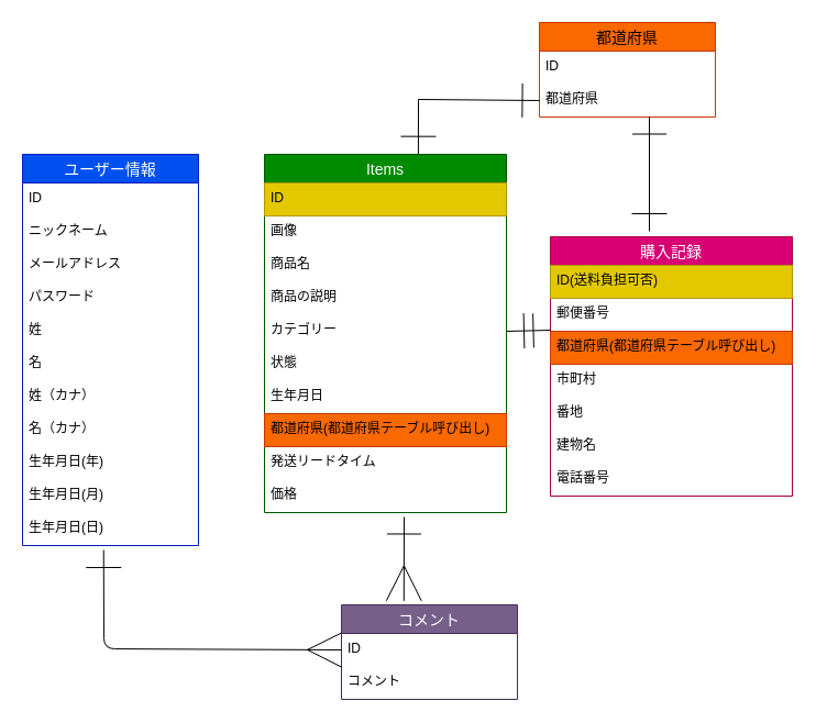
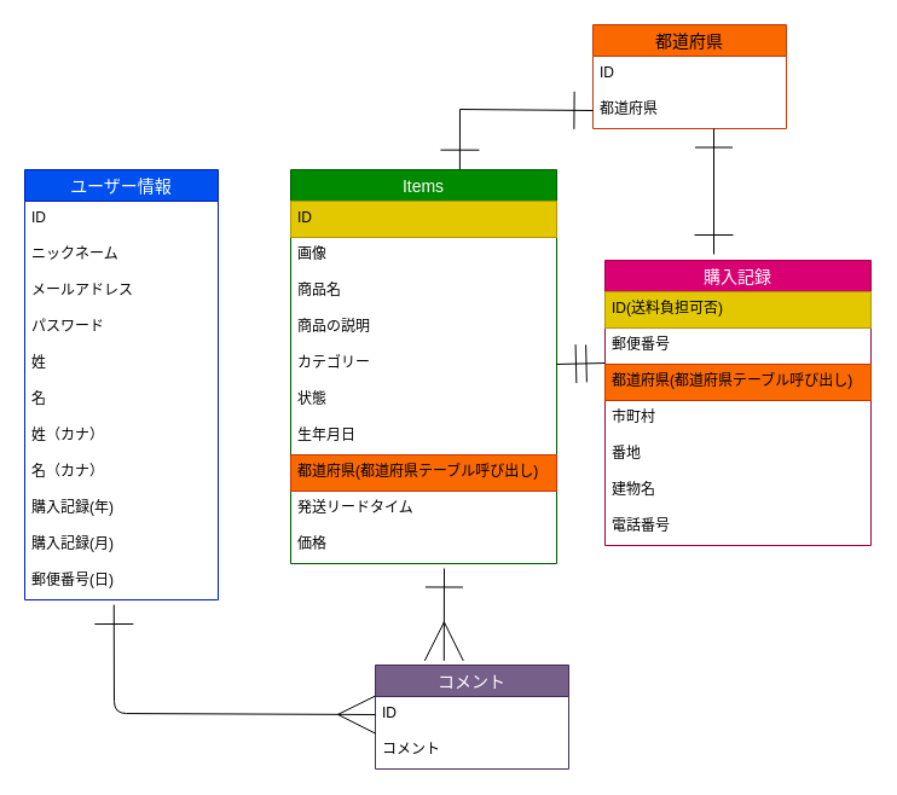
  <mxCell id="0" />
  <mxCell id="1" parent="0" />
  <mxCell id="2" value="ユーザー情報" style="swimlane;fontStyle=0;childLayout=stackLayout;horizontal=1;startSize=26;horizontalStack=0;resizeParent=1;resizeParentMax=0;resizeLast=0;collapsible=1;marginBottom=0;align=center;fontSize=14;fillColor=#0050ef;fontColor=#ffffff;strokeColor=#001DBC;" parent="1" vertex="1"><mxGeometry x="20" y="140" width="160" height="356" as="geometry" /></mxCell>
  <mxCell id="3" value="ID   " style="text;strokeColor=none;fillColor=none;spacingLeft=4;spacingRight=4;overflow=hidden;rotatable=0;points=[[0,0.5],[1,0.5]];portConstraint=eastwest;fontSize=12;" parent="2" vertex="1"><mxGeometry y="26" width="160" height="30" as="geometry" /></mxCell>
  <mxCell id="4" value="ニックネーム   " style="text;strokeColor=none;fillColor=none;spacingLeft=4;spacingRight=4;overflow=hidden;rotatable=0;points=[[0,0.5],[1,0.5]];portConstraint=eastwest;fontSize=12;" parent="2" vertex="1"><mxGeometry y="56" width="160" height="30" as="geometry" /></mxCell>
  <mxCell id="5" value="メールアドレス" style="text;strokeColor=none;fillColor=none;spacingLeft=4;spacingRight=4;overflow=hidden;rotatable=0;points=[[0,0.5],[1,0.5]];portConstraint=eastwest;fontSize=12;" parent="2" vertex="1"><mxGeometry y="86" width="160" height="30" as="geometry" /></mxCell>
  <mxCell id="6" value="パスワード  " style="text;strokeColor=none;fillColor=none;spacingLeft=4;spacingRight=4;overflow=hidden;rotatable=0;points=[[0,0.5],[1,0.5]];portConstraint=eastwest;fontSize=12;" parent="2" vertex="1"><mxGeometry y="116" width="160" height="30" as="geometry" /></mxCell>
  <mxCell id="7" value="姓" style="text;strokeColor=none;fillColor=none;spacingLeft=4;spacingRight=4;overflow=hidden;rotatable=0;points=[[0,0.5],[1,0.5]];portConstraint=eastwest;fontSize=12;" parent="2" vertex="1"><mxGeometry y="146" width="160" height="30" as="geometry" /></mxCell>
  <mxCell id="8" value="名" style="text;strokeColor=none;fillColor=none;spacingLeft=4;spacingRight=4;overflow=hidden;rotatable=0;points=[[0,0.5],[1,0.5]];portConstraint=eastwest;fontSize=12;" parent="2" vertex="1"><mxGeometry y="176" width="160" height="30" as="geometry" /></mxCell>
  <mxCell id="9" value="姓（カナ）" style="text;strokeColor=none;fillColor=none;spacingLeft=4;spacingRight=4;overflow=hidden;rotatable=0;points=[[0,0.5],[1,0.5]];portConstraint=eastwest;fontSize=12;" parent="2" vertex="1"><mxGeometry y="206" width="160" height="30" as="geometry" /></mxCell>
  <mxCell id="10" value="名（カナ）" style="text;strokeColor=none;fillColor=none;spacingLeft=4;spacingRight=4;overflow=hidden;rotatable=0;points=[[0,0.5],[1,0.5]];portConstraint=eastwest;fontSize=12;" parent="2" vertex="1"><mxGeometry y="236" width="160" height="30" as="geometry" /></mxCell>
- <mxCell id="11" value="生年月日(年)" style="text;strokeColor=none;fillColor=none;spacingLeft=4;spacingRight=4;overflow=hidden;rotatable=0;points=[[0,0.5],[1,0.5]];portConstraint=eastwest;fontSize=12;" parent="2" vertex="1"><mxGeometry y="266" width="160" height="30" as="geometry" /></mxCell>
- <mxCell id="12" value="生年月日(月)" style="text;strokeColor=none;fillColor=none;spacingLeft=4;spacingRight=4;overflow=hidden;rotatable=0;points=[[0,0.5],[1,0.5]];portConstraint=eastwest;fontSize=12;" parent="2" vertex="1"><mxGeometry y="296" width="160" height="30" as="geometry" /></mxCell>
- <mxCell id="13" value="生年月日(日)" style="text;strokeColor=none;fillColor=none;spacingLeft=4;spacingRight=4;overflow=hidden;rotatable=0;points=[[0,0.5],[1,0.5]];portConstraint=eastwest;fontSize=12;" parent="2" vertex="1"><mxGeometry y="326" width="160" height="30" as="geometry" /></mxCell>
+ <mxCell id="11" value="購入記録(年)" style="text;strokeColor=none;fillColor=none;spacingLeft=4;spacingRight=4;overflow=hidden;rotatable=0;points=[[0,0.5],[1,0.5]];portConstraint=eastwest;fontSize=12;" parent="2" vertex="1"><mxGeometry y="266" width="160" height="30" as="geometry" /></mxCell>
+ <mxCell id="12" value="購入記録(月)" style="text;strokeColor=none;fillColor=none;spacingLeft=4;spacingRight=4;overflow=hidden;rotatable=0;points=[[0,0.5],[1,0.5]];portConstraint=eastwest;fontSize=12;" parent="2" vertex="1"><mxGeometry y="296" width="160" height="30" as="geometry" /></mxCell>
+ <mxCell id="13" value="郵便番号(日)" style="text;strokeColor=none;fillColor=none;spacingLeft=4;spacingRight=4;overflow=hidden;rotatable=0;points=[[0,0.5],[1,0.5]];portConstraint=eastwest;fontSize=12;" parent="2" vertex="1"><mxGeometry y="326" width="160" height="30" as="geometry" /></mxCell>
  <mxCell id="14" value="Items" style="swimlane;fontStyle=0;childLayout=stackLayout;horizontal=1;startSize=26;horizontalStack=0;resizeParent=1;resizeParentMax=0;resizeLast=0;collapsible=1;marginBottom=0;align=center;fontSize=14;fillColor=#008a00;fontColor=#ffffff;strokeColor=#005700;" parent="1" vertex="1"><mxGeometry x="240" y="140" width="220" height="326" as="geometry" /></mxCell>
  <mxCell id="15" value="ID" style="text;strokeColor=#B09500;fillColor=#e3c800;spacingLeft=4;spacingRight=4;overflow=hidden;rotatable=0;points=[[0,0.5],[1,0.5]];portConstraint=eastwest;fontSize=12;fontColor=#000000;" parent="14" vertex="1"><mxGeometry y="26" width="220" height="30" as="geometry" /></mxCell>
  <mxCell id="16" value="画像 " style="text;strokeColor=none;fillColor=none;spacingLeft=4;spacingRight=4;overflow=hidden;rotatable=0;points=[[0,0.5],[1,0.5]];portConstraint=eastwest;fontSize=12;" parent="14" vertex="1"><mxGeometry y="56" width="220" height="30" as="geometry" /></mxCell>
  <mxCell id="17" value="商品名" style="text;strokeColor=none;fillColor=none;spacingLeft=4;spacingRight=4;overflow=hidden;rotatable=0;points=[[0,0.5],[1,0.5]];portConstraint=eastwest;fontSize=12;" parent="14" vertex="1"><mxGeometry y="86" width="220" height="30" as="geometry" /></mxCell>
  <mxCell id="18" value="商品の説明" style="text;strokeColor=none;fillColor=none;spacingLeft=4;spacingRight=4;overflow=hidden;rotatable=0;points=[[0,0.5],[1,0.5]];portConstraint=eastwest;fontSize=12;" parent="14" vertex="1"><mxGeometry y="116" width="220" height="30" as="geometry" /></mxCell>
  <mxCell id="19" value="カテゴリー" style="text;strokeColor=none;fillColor=none;spacingLeft=4;spacingRight=4;overflow=hidden;rotatable=0;points=[[0,0.5],[1,0.5]];portConstraint=eastwest;fontSize=12;" parent="14" vertex="1"><mxGeometry y="146" width="220" height="30" as="geometry" /></mxCell>
  <mxCell id="20" value="状態" style="text;strokeColor=none;fillColor=none;spacingLeft=4;spacingRight=4;overflow=hidden;rotatable=0;points=[[0,0.5],[1,0.5]];portConstraint=eastwest;fontSize=12;" parent="14" vertex="1"><mxGeometry y="176" width="220" height="30" as="geometry" /></mxCell>
  <mxCell id="21" value="生年月日" style="text;strokeColor=none;fillColor=none;spacingLeft=4;spacingRight=4;overflow=hidden;rotatable=0;points=[[0,0.5],[1,0.5]];portConstraint=eastwest;fontSize=12;" parent="14" vertex="1"><mxGeometry y="206" width="220" height="30" as="geometry" /></mxCell>
  <mxCell id="22" value="都道府県(都道府県テーブル呼び出し)" style="text;strokeColor=#C73500;fillColor=#fa6800;spacingLeft=4;spacingRight=4;overflow=hidden;rotatable=0;points=[[0,0.5],[1,0.5]];portConstraint=eastwest;fontSize=12;fontColor=#000000;" parent="14" vertex="1"><mxGeometry y="236" width="220" height="30" as="geometry" /></mxCell>
  <mxCell id="23" value="発送リードタイム" style="text;strokeColor=none;fillColor=none;spacingLeft=4;spacingRight=4;overflow=hidden;rotatable=0;points=[[0,0.5],[1,0.5]];portConstraint=eastwest;fontSize=12;" parent="14" vertex="1"><mxGeometry y="266" width="220" height="30" as="geometry" /></mxCell>
  <mxCell id="24" value="価格" style="text;strokeColor=none;fillColor=none;spacingLeft=4;spacingRight=4;overflow=hidden;rotatable=0;points=[[0,0.5],[1,0.5]];portConstraint=eastwest;fontSize=12;" parent="14" vertex="1"><mxGeometry y="296" width="220" height="30" as="geometry" /></mxCell>
  <mxCell id="25" value="購入記録" style="swimlane;fontStyle=0;childLayout=stackLayout;horizontal=1;startSize=26;horizontalStack=0;resizeParent=1;resizeParentMax=0;resizeLast=0;collapsible=1;marginBottom=0;align=center;fontSize=14;fillColor=#d80073;fontColor=#ffffff;strokeColor=#A50040;" parent="1" vertex="1"><mxGeometry x="500" y="215" width="220" height="236" as="geometry" /></mxCell>
  <mxCell id="26" value="ID(送料負担可否)" style="text;strokeColor=#B09500;fillColor=#e3c800;spacingLeft=4;spacingRight=4;overflow=hidden;rotatable=0;points=[[0,0.5],[1,0.5]];portConstraint=eastwest;fontSize=12;fontColor=#000000;" parent="25" vertex="1"><mxGeometry y="26" width="220" height="30" as="geometry" /></mxCell>
  <mxCell id="27" value="郵便番号" style="text;strokeColor=none;fillColor=none;spacingLeft=4;spacingRight=4;overflow=hidden;rotatable=0;points=[[0,0.5],[1,0.5]];portConstraint=eastwest;fontSize=12;" parent="25" vertex="1"><mxGeometry y="56" width="220" height="30" as="geometry" /></mxCell>
  <mxCell id="28" value="都道府県(都道府県テーブル呼び出し)" style="text;strokeColor=#C73500;fillColor=#fa6800;spacingLeft=4;spacingRight=4;overflow=hidden;rotatable=0;points=[[0,0.5],[1,0.5]];portConstraint=eastwest;fontSize=12;fontColor=#000000;" parent="25" vertex="1"><mxGeometry y="86" width="220" height="30" as="geometry" /></mxCell>
  <mxCell id="29" value="市町村" style="text;strokeColor=none;fillColor=none;spacingLeft=4;spacingRight=4;overflow=hidden;rotatable=0;points=[[0,0.5],[1,0.5]];portConstraint=eastwest;fontSize=12;" parent="25" vertex="1"><mxGeometry y="116" width="220" height="30" as="geometry" /></mxCell>
  <mxCell id="30" value="番地" style="text;strokeColor=none;fillColor=none;spacingLeft=4;spacingRight=4;overflow=hidden;rotatable=0;points=[[0,0.5],[1,0.5]];portConstraint=eastwest;fontSize=12;" parent="25" vertex="1"><mxGeometry y="146" width="220" height="30" as="geometry" /></mxCell>
  <mxCell id="31" value="建物名" style="text;strokeColor=none;fillColor=none;spacingLeft=4;spacingRight=4;overflow=hidden;rotatable=0;points=[[0,0.5],[1,0.5]];portConstraint=eastwest;fontSize=12;" parent="25" vertex="1"><mxGeometry y="176" width="220" height="30" as="geometry" /></mxCell>
  <mxCell id="32" value="電話番号" style="text;strokeColor=none;fillColor=none;spacingLeft=4;spacingRight=4;overflow=hidden;rotatable=0;points=[[0,0.5],[1,0.5]];portConstraint=eastwest;fontSize=12;" parent="25" vertex="1"><mxGeometry y="206" width="220" height="30" as="geometry" /></mxCell>
  <mxCell id="33" value="コメント" style="swimlane;fontStyle=0;childLayout=stackLayout;horizontal=1;startSize=26;horizontalStack=0;resizeParent=1;resizeParentMax=0;resizeLast=0;collapsible=1;marginBottom=0;align=center;fontSize=14;fillColor=#76608a;strokeColor=#432D57;fontColor=#ffffff;" parent="1" vertex="1"><mxGeometry x="310" y="550" width="160" height="86" as="geometry" /></mxCell>
  <mxCell id="34" value="ID" style="text;strokeColor=none;fillColor=none;spacingLeft=4;spacingRight=4;overflow=hidden;rotatable=0;points=[[0,0.5],[1,0.5]];portConstraint=eastwest;fontSize=12;" parent="33" vertex="1"><mxGeometry y="26" width="160" height="30" as="geometry" /></mxCell>
  <mxCell id="35" value="コメント" style="text;strokeColor=none;fillColor=none;spacingLeft=4;spacingRight=4;overflow=hidden;rotatable=0;points=[[0,0.5],[1,0.5]];portConstraint=eastwest;fontSize=12;" parent="33" vertex="1"><mxGeometry y="56" width="160" height="30" as="geometry" /></mxCell>
  <mxCell id="36" value="" style="endArrow=ERone;html=1;rounded=0;startSize=30;endSize=29;exitX=0.355;exitY=-0.042;exitDx=0;exitDy=0;startArrow=ERmany;startFill=0;exitPerimeter=0;endFill=0;" parent="1" source="33" edge="1"><mxGeometry relative="1" as="geometry"><mxPoint x="350" y="330" as="sourcePoint" /><mxPoint x="367" y="470" as="targetPoint" /></mxGeometry></mxCell>
  <mxCell id="37" style="edgeStyle=none;html=1;exitX=1;exitY=0.5;exitDx=0;exitDy=0;startArrow=ERone;startFill=0;endArrow=ERone;endFill=0;startSize=30;endSize=29;" parent="1" source="19" edge="1"><mxGeometry relative="1" as="geometry"><mxPoint x="500" y="300" as="targetPoint" /></mxGeometry></mxCell>
  <mxCell id="38" style="edgeStyle=none;html=1;exitX=0.461;exitY=1.134;exitDx=0;exitDy=0;entryX=0;entryY=0.5;entryDx=0;entryDy=0;startArrow=ERone;startFill=0;endArrow=ERmany;endFill=0;startSize=30;endSize=29;exitPerimeter=0;" parent="1" source="13" target="34" edge="1"><mxGeometry relative="1" as="geometry"><Array as="points"><mxPoint x="94" y="590" /></Array></mxGeometry></mxCell>
  <mxCell id="39" value="都道府県" style="swimlane;fontStyle=0;childLayout=stackLayout;horizontal=1;startSize=26;horizontalStack=0;resizeParent=1;resizeParentMax=0;resizeLast=0;collapsible=1;marginBottom=0;align=center;fontSize=14;fillColor=#fa6800;fontColor=#000000;strokeColor=#C73500;" parent="1" vertex="1"><mxGeometry x="490" y="20" width="160" height="86" as="geometry" /></mxCell>
  <mxCell id="40" value="ID" style="text;strokeColor=none;fillColor=none;spacingLeft=4;spacingRight=4;overflow=hidden;rotatable=0;points=[[0,0.5],[1,0.5]];portConstraint=eastwest;fontSize=12;" parent="39" vertex="1"><mxGeometry y="26" width="160" height="30" as="geometry" /></mxCell>
  <mxCell id="41" value="都道府県" style="text;strokeColor=none;fillColor=none;spacingLeft=4;spacingRight=4;overflow=hidden;rotatable=0;points=[[0,0.5],[1,0.5]];portConstraint=eastwest;fontSize=12;" parent="39" vertex="1"><mxGeometry y="56" width="160" height="30" as="geometry" /></mxCell>
  <mxCell id="42" value="" style="endArrow=ERone;html=1;rounded=0;startSize=30;endSize=29;entryX=0.625;entryY=1.001;entryDx=0;entryDy=0;entryPerimeter=0;endFill=0;startArrow=ERone;startFill=0;" parent="1" target="41" edge="1"><mxGeometry relative="1" as="geometry"><mxPoint x="590" y="210" as="sourcePoint" /><mxPoint x="560" y="140" as="targetPoint" /></mxGeometry></mxCell>
  <mxCell id="43" value="" style="endArrow=ERone;html=1;rounded=0;startSize=30;endSize=29;entryX=0;entryY=0.5;entryDx=0;entryDy=0;exitX=0.636;exitY=-0.001;exitDx=0;exitDy=0;endFill=0;startArrow=ERone;startFill=0;exitPerimeter=0;" parent="1" source="14" edge="1"><mxGeometry relative="1" as="geometry"><mxPoint x="350" y="180" as="sourcePoint" /><mxPoint x="490" y="91" as="targetPoint" /><Array as="points"><mxPoint x="380" y="90" /></Array></mxGeometry></mxCell>
